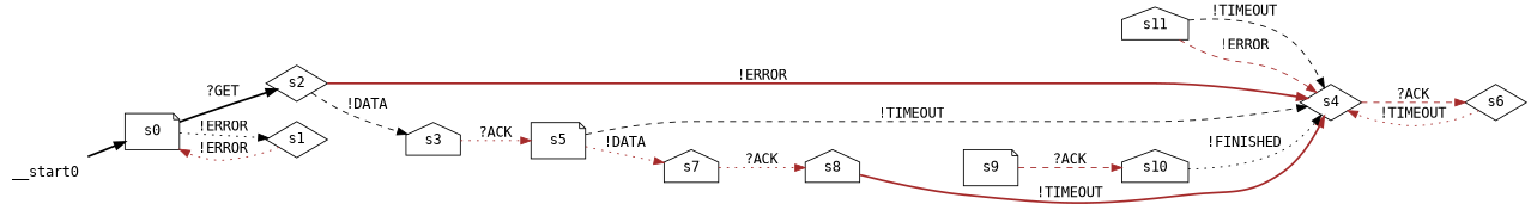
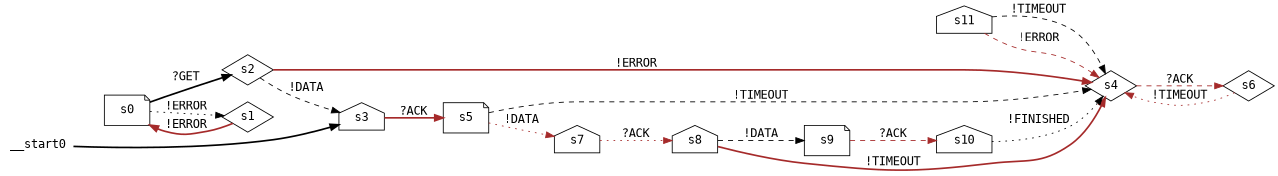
  digraph {
    fontname="DejaVu Sans Mono"
    rankdir=LR
    node [fontname="DejaVu Sans Mono" shape=house]
    edge [color=brown fontname="DejaVu Sans Mono" style=dashed]
    n1 [label=s0 shape=note]
    n2 [label=s1 shape=diamond]
    n3 [label=s2 shape=diamond]
    n4 [label=s3]
    n5 [label=s4 shape=diamond]
    n6 [label=s5 shape=note]
    n7 [label=s6 shape=diamond]
    n8 [label=s7]
    n9 [label=s8]
    n10 [label=s9 shape=note]
    n11 [label=s10]
    n12 [label=s11]
    __start0 [shape=none]
    n1 -> n2 [color=black label="!ERROR" style=dotted]
    n1 -> n3 [color=black label="?GET" style=bold]
-   n2 -> n1 [label="!ERROR" style=dotted]
+   n2 -> n1 [label="!ERROR" style=bold]
    n3 -> n4 [color=black label="!DATA"]
    n3 -> n5 [label="!ERROR" style=bold]
-   n4 -> n6 [label="?ACK" style=dotted]
+   n4 -> n6 [label="?ACK" style=bold]
    n5 -> n7 [label="?ACK"]
    n6 -> n5 [color=black label="!TIMEOUT"]
    n6 -> n8 [label="!DATA" style=dotted]
    n7 -> n5 [label="!TIMEOUT" style=dotted]
    n8 -> n9 [label="?ACK" style=dotted]
    n9 -> n5 [label="!TIMEOUT" style=bold]
+   n9 -> n10 [color=black label="!DATA"]
    n10 -> n11 [label="?ACK"]
    n11 -> n5 [color=black label="!FINISHED" style=dotted]
    n12 -> n5 [color=black label="!TIMEOUT"]
    n12 -> n5 [label="!ERROR"]
-   __start0 -> n1 [color=black style=bold]
+   __start0 -> n4 [color=black style=bold]
  }
